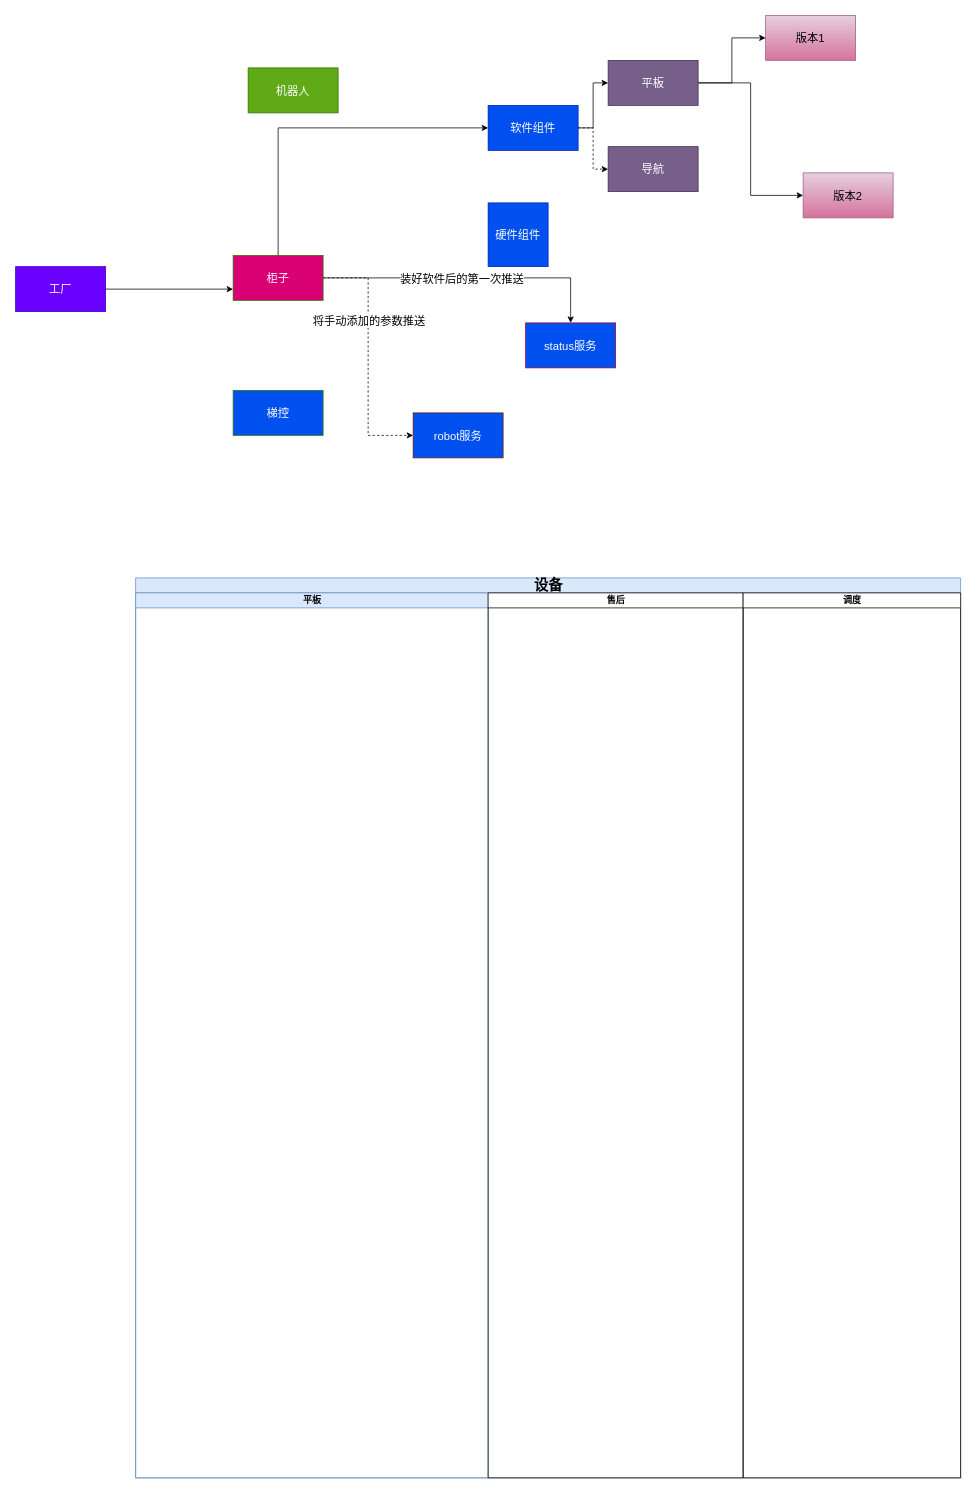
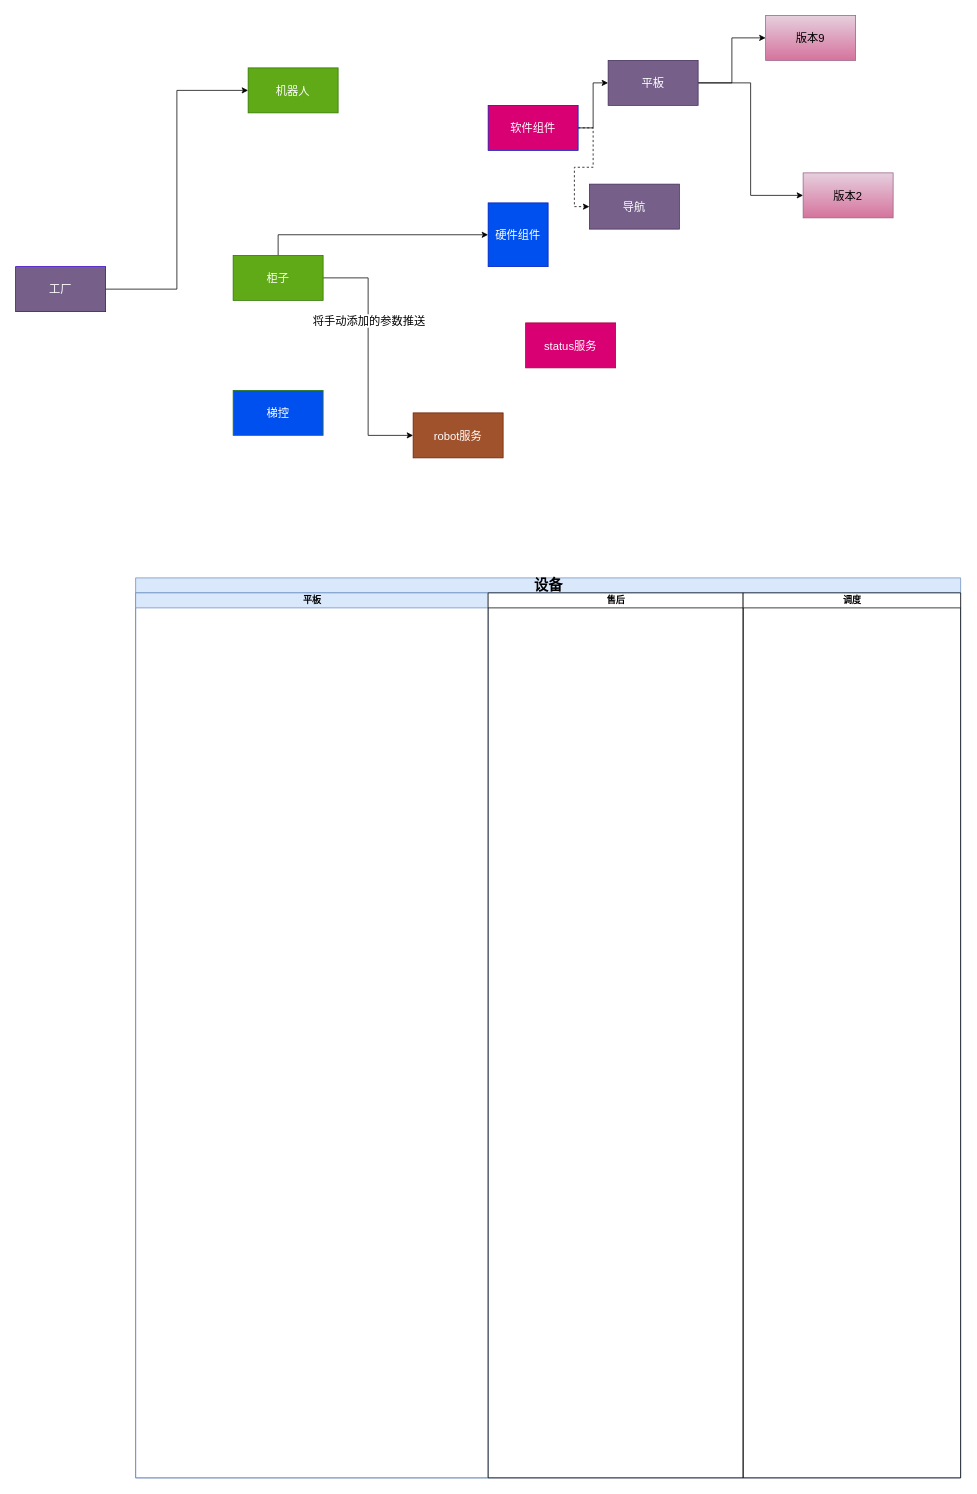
  <mxCell id="0" />
  <mxCell id="1" parent="0" />
- <mxCell id="3" style="edgeStyle=orthogonalEdgeStyle;rounded=0;orthogonalLoop=1;jettySize=auto;html=1;entryX=0;entryY=0.75;entryDx=0;entryDy=0;" parent="1" source="4" target="11" edge="1"><mxGeometry relative="1" as="geometry" /></mxCell>
- <mxCell id="4" value="工厂" style="rounded=0;whiteSpace=wrap;html=1;fillColor=#6a00ff;strokeColor=#3700CC;fontColor=#ffffff;fontSize=15;" parent="1" vertex="1"><mxGeometry x="20" y="355" width="120" height="60" as="geometry" /></mxCell>
- <mxCell id="5" style="edgeStyle=orthogonalEdgeStyle;rounded=0;orthogonalLoop=1;jettySize=auto;html=1;entryX=0;entryY=0.5;entryDx=0;entryDy=0;exitX=0.5;exitY=0;exitDx=0;exitDy=0;" parent="1" source="11" target="17" edge="1"><mxGeometry relative="1" as="geometry" /></mxCell>
- <mxCell id="7" style="edgeStyle=orthogonalEdgeStyle;rounded=0;orthogonalLoop=1;jettySize=auto;html=1;" parent="1" source="11" target="22" edge="1"><mxGeometry relative="1" as="geometry" /></mxCell>
- <mxCell id="8" value="&lt;font style=&quot;font-size: 15px&quot;&gt;装好软件后的第一次推送&lt;/font&gt;" style="edgeLabel;html=1;align=center;verticalAlign=middle;resizable=0;points=[];" parent="7" vertex="1" connectable="0"><mxGeometry x="-0.056" relative="1" as="geometry"><mxPoint as="offset" /></mxGeometry></mxCell>
- <mxCell id="9" style="edgeStyle=orthogonalEdgeStyle;rounded=0;orthogonalLoop=1;jettySize=auto;html=1;entryX=0;entryY=0.5;entryDx=0;entryDy=0;dashed=1;" parent="1" source="11" target="21" edge="1"><mxGeometry relative="1" as="geometry" /></mxCell>
+ <mxCell id="2" style="edgeStyle=orthogonalEdgeStyle;rounded=0;orthogonalLoop=1;jettySize=auto;html=1;entryX=0;entryY=0.5;entryDx=0;entryDy=0;" parent="1" source="4" target="12" edge="1"><mxGeometry relative="1" as="geometry" /></mxCell>
+ <mxCell id="4" value="工厂" style="rounded=0;whiteSpace=wrap;html=1;fillColor=#76608a;strokeColor=#3700CC;fontColor=#ffffff;fontSize=15;" parent="1" vertex="1"><mxGeometry x="20" y="355" width="120" height="60" as="geometry" /></mxCell>
+ <mxCell id="6" style="edgeStyle=orthogonalEdgeStyle;rounded=0;orthogonalLoop=1;jettySize=auto;html=1;entryX=0;entryY=0.5;entryDx=0;entryDy=0;exitX=0.5;exitY=0;exitDx=0;exitDy=0;" parent="1" source="11" target="14" edge="1"><mxGeometry relative="1" as="geometry" /></mxCell>
+ <mxCell id="9" style="edgeStyle=orthogonalEdgeStyle;rounded=0;orthogonalLoop=1;jettySize=auto;html=1;entryX=0;entryY=0.5;entryDx=0;entryDy=0;" parent="1" source="11" target="21" edge="1"><mxGeometry relative="1" as="geometry" /></mxCell>
  <mxCell id="10" value="&lt;font style=&quot;font-size: 15px&quot;&gt;将手动添加的参数推送&lt;/font&gt;" style="edgeLabel;html=1;align=center;verticalAlign=middle;resizable=0;points=[];" parent="9" vertex="1" connectable="0"><mxGeometry x="-0.298" relative="1" as="geometry"><mxPoint as="offset" /></mxGeometry></mxCell>
- <mxCell id="11" value="柜子" style="rounded=0;whiteSpace=wrap;html=1;fillColor=#d80073;strokeColor=#2D7600;fontColor=#ffffff;fontSize=15;" parent="1" vertex="1"><mxGeometry x="310" y="340" width="120" height="60" as="geometry" /></mxCell>
+ <mxCell id="11" value="柜子" style="rounded=0;whiteSpace=wrap;html=1;fillColor=#60a917;strokeColor=#2D7600;fontColor=#ffffff;fontSize=15;" parent="1" vertex="1"><mxGeometry x="310" y="340" width="120" height="60" as="geometry" /></mxCell>
  <mxCell id="12" value="机器人" style="rounded=0;whiteSpace=wrap;html=1;fillColor=#60a917;strokeColor=#2D7600;fontColor=#ffffff;fontSize=15;" parent="1" vertex="1"><mxGeometry x="330" y="90" width="120" height="60" as="geometry" /></mxCell>
  <mxCell id="13" value="梯控" style="rounded=0;whiteSpace=wrap;html=1;fillColor=#0050ef;strokeColor=#2D7600;fontColor=#ffffff;fontSize=15;" parent="1" vertex="1"><mxGeometry x="310" y="520" width="120" height="60" as="geometry" /></mxCell>
  <mxCell id="14" value="硬件组件" style="rounded=0;whiteSpace=wrap;html=1;fillColor=#0050ef;strokeColor=#001DBC;fontColor=#ffffff;fontSize=15;" parent="1" vertex="1"><mxGeometry x="650" y="270" width="80" height="85" as="geometry" /></mxCell>
  <mxCell id="15" style="edgeStyle=orthogonalEdgeStyle;rounded=0;orthogonalLoop=1;jettySize=auto;html=1;entryX=0;entryY=0.5;entryDx=0;entryDy=0;" parent="1" source="17" target="20" edge="1"><mxGeometry relative="1" as="geometry" /></mxCell>
  <mxCell id="16" style="edgeStyle=orthogonalEdgeStyle;rounded=0;orthogonalLoop=1;jettySize=auto;html=1;entryX=0;entryY=0.5;entryDx=0;entryDy=0;dashed=1;" parent="1" source="17" target="23" edge="1"><mxGeometry relative="1" as="geometry" /></mxCell>
- <mxCell id="17" value="软件组件" style="rounded=0;whiteSpace=wrap;html=1;fillColor=#0050ef;strokeColor=#001DBC;fontColor=#ffffff;fontSize=15;" parent="1" vertex="1"><mxGeometry x="650" y="140" width="120" height="60" as="geometry" /></mxCell>
+ <mxCell id="17" value="软件组件" style="rounded=0;whiteSpace=wrap;html=1;fillColor=#d80073;strokeColor=#001DBC;fontColor=#ffffff;fontSize=15;" parent="1" vertex="1"><mxGeometry x="650" y="140" width="120" height="60" as="geometry" /></mxCell>
  <mxCell id="18" style="edgeStyle=orthogonalEdgeStyle;rounded=0;orthogonalLoop=1;jettySize=auto;html=1;entryX=0;entryY=0.5;entryDx=0;entryDy=0;fontSize=15;" parent="1" source="20" target="25" edge="1"><mxGeometry relative="1" as="geometry" /></mxCell>
  <mxCell id="19" style="edgeStyle=orthogonalEdgeStyle;rounded=0;orthogonalLoop=1;jettySize=auto;html=1;entryX=0;entryY=0.5;entryDx=0;entryDy=0;fontSize=15;" parent="1" source="20" target="24" edge="1"><mxGeometry relative="1" as="geometry" /></mxCell>
  <mxCell id="20" value="平板" style="rounded=0;whiteSpace=wrap;html=1;fillColor=#76608a;strokeColor=#432D57;fontColor=#ffffff;fontSize=15;" parent="1" vertex="1"><mxGeometry x="810" y="80" width="120" height="60" as="geometry" /></mxCell>
- <mxCell id="21" value="robot服务" style="rounded=0;whiteSpace=wrap;html=1;fillColor=#0050ef;strokeColor=#6D1F00;fontColor=#ffffff;fontSize=15;" parent="1" vertex="1"><mxGeometry x="550" y="550" width="120" height="60" as="geometry" /></mxCell>
- <mxCell id="22" value="status服务" style="rounded=0;whiteSpace=wrap;html=1;fillColor=#0050ef;strokeColor=#A50040;fontColor=#ffffff;fontSize=15;" parent="1" vertex="1"><mxGeometry x="700" y="430" width="120" height="60" as="geometry" /></mxCell>
- <mxCell id="23" value="导航" style="rounded=0;whiteSpace=wrap;html=1;fillColor=#76608a;strokeColor=#432D57;fontColor=#ffffff;fontSize=15;" parent="1" vertex="1"><mxGeometry x="810" y="195" width="120" height="60" as="geometry" /></mxCell>
+ <mxCell id="21" value="robot服务" style="rounded=0;whiteSpace=wrap;html=1;fillColor=#a0522d;strokeColor=#6D1F00;fontColor=#ffffff;fontSize=15;" parent="1" vertex="1"><mxGeometry x="550" y="550" width="120" height="60" as="geometry" /></mxCell>
+ <mxCell id="22" value="status服务" style="rounded=0;whiteSpace=wrap;html=1;fillColor=#d80073;strokeColor=#A50040;fontColor=#ffffff;fontSize=15;" parent="1" vertex="1"><mxGeometry x="700" y="430" width="120" height="60" as="geometry" /></mxCell>
+ <mxCell id="23" value="导航" style="rounded=0;whiteSpace=wrap;html=1;fillColor=#76608a;strokeColor=#432D57;fontColor=#ffffff;fontSize=15;" parent="1" vertex="1"><mxGeometry x="785" y="245" width="120" height="60" as="geometry" /></mxCell>
  <mxCell id="24" value="版本2" style="rounded=0;whiteSpace=wrap;html=1;gradientColor=#d5739d;fillColor=#e6d0de;strokeColor=#996185;fontSize=15;" parent="1" vertex="1"><mxGeometry x="1070" y="230" width="120" height="60" as="geometry" /></mxCell>
- <mxCell id="25" value="版本1" style="rounded=0;whiteSpace=wrap;html=1;gradientColor=#d5739d;fillColor=#e6d0de;strokeColor=#996185;fontSize=15;" parent="1" vertex="1"><mxGeometry x="1020" y="20" width="120" height="60" as="geometry" /></mxCell>
+ <mxCell id="25" value="版本9" style="rounded=0;whiteSpace=wrap;html=1;gradientColor=#d5739d;fillColor=#e6d0de;strokeColor=#996185;fontSize=15;" parent="1" vertex="1"><mxGeometry x="1020" y="20" width="120" height="60" as="geometry" /></mxCell>
  <mxCell id="26" value="设备" style="swimlane;html=1;childLayout=stackLayout;resizeParent=1;resizeParentMax=0;startSize=20;fontSize=19;fillColor=#dae8fc;strokeColor=#6c8ebf;" parent="1" vertex="1"><mxGeometry x="180" y="770" width="1100" height="1200" as="geometry" /></mxCell>
  <mxCell id="27" value="平板" style="swimlane;html=1;startSize=20;fillColor=#dae8fc;strokeColor=#6c8ebf;" parent="26" vertex="1"><mxGeometry y="20" width="470" height="1180" as="geometry" /></mxCell>
  <mxCell id="28" value="售后" style="swimlane;html=1;startSize=20;" parent="26" vertex="1"><mxGeometry x="470" y="20" width="340" height="1180" as="geometry" /></mxCell>
  <mxCell id="29" value="调度" style="swimlane;html=1;startSize=20;" parent="26" vertex="1"><mxGeometry x="810" y="20" width="290" height="1180" as="geometry" /></mxCell>
